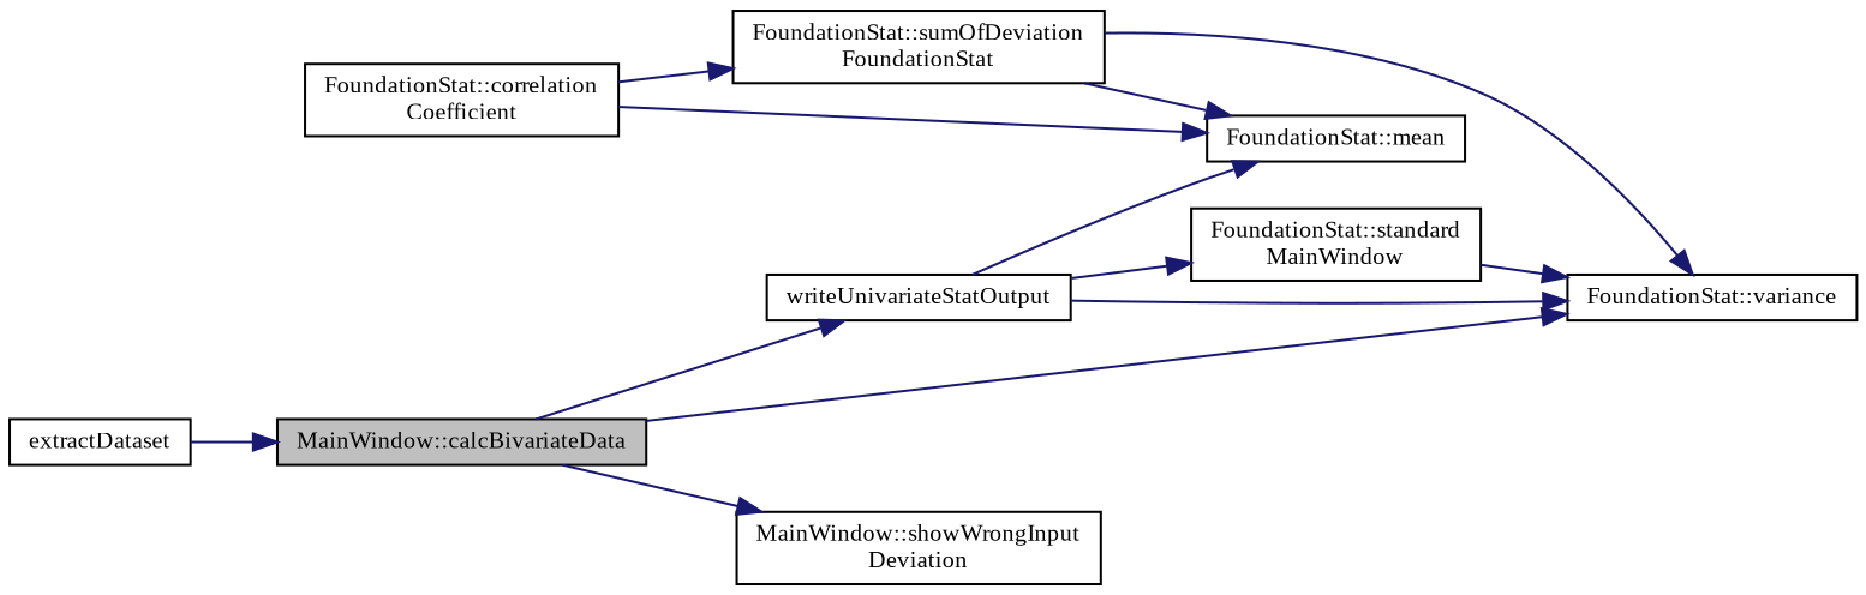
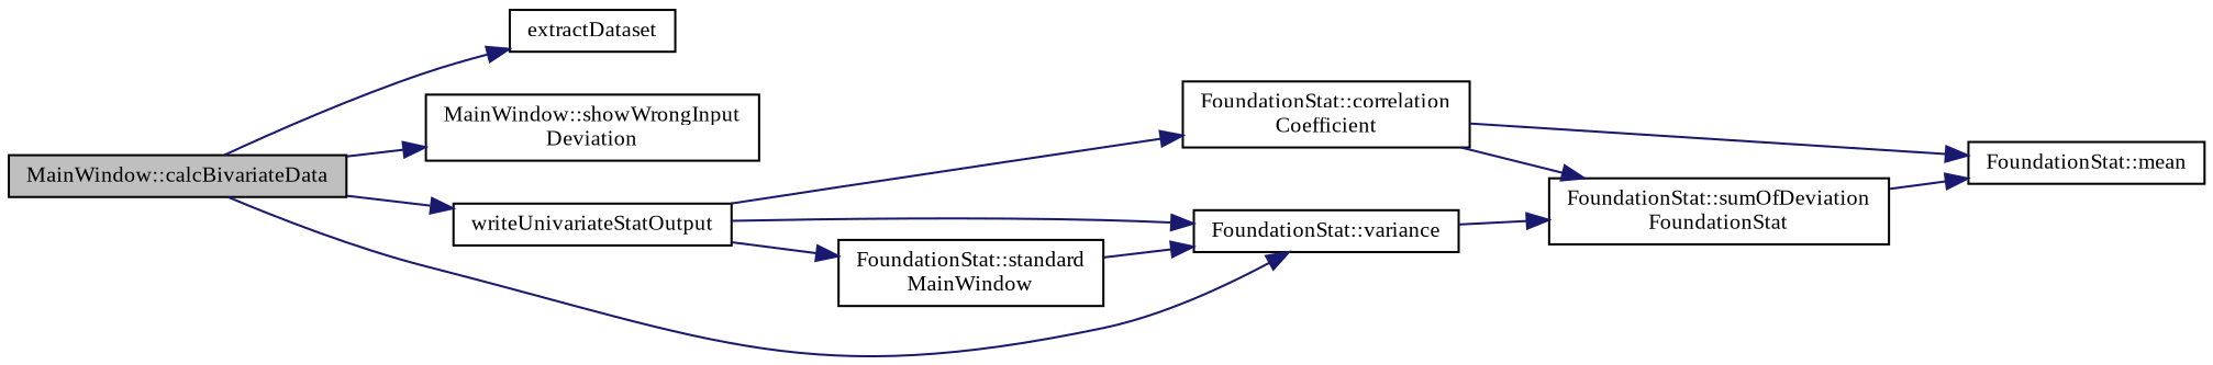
  digraph {
    fontname="Liberation Serif"
    rankdir=LR
    node [color=black fontname="Liberation Serif" fontsize=10 shape=record]
    edge [color=midnightblue fontname="Liberation Serif" fontsize=10 labelfontname=Helvetica labelfontsize=10 style=solid]
    n1 [fillcolor=grey75 fontcolor=black height=0.2 label="MainWindow::calcBivariateData" style=filled width=0.4]
    n2 [height=0.2 label=extractDataset width=0.4]
    n3 [height=0.2 label="MainWindow::showWrongInput\lDeviation" width=0.4]
    n4 [height=0.2 label=writeUnivariateStatOutput width=0.4]
    n5 [height=0.2 label="FoundationStat::variance" width=0.4]
    n6 [height=0.2 label="FoundationStat::correlation\lCoefficient" width=0.4]
    n7 [height=0.2 label="FoundationStat::mean" width=0.4]
    n8 [height=0.2 label="FoundationStat::sumOfDeviation\lFoundationStat" width=0.4]
    n9 [height=0.2 label="FoundationStat::standard\lMainWindow" width=0.4]
-   n2 -> n1
+   n1 -> n2
    n1 -> n3
    n1 -> n4
    n1 -> n5
    n4 -> n5
-   n4 -> n7
+   n4 -> n6
    n4 -> n9
-   n8 -> n5
+   n5 -> n8
    n6 -> n7
    n6 -> n8
    n8 -> n7
    n9 -> n5
  }
